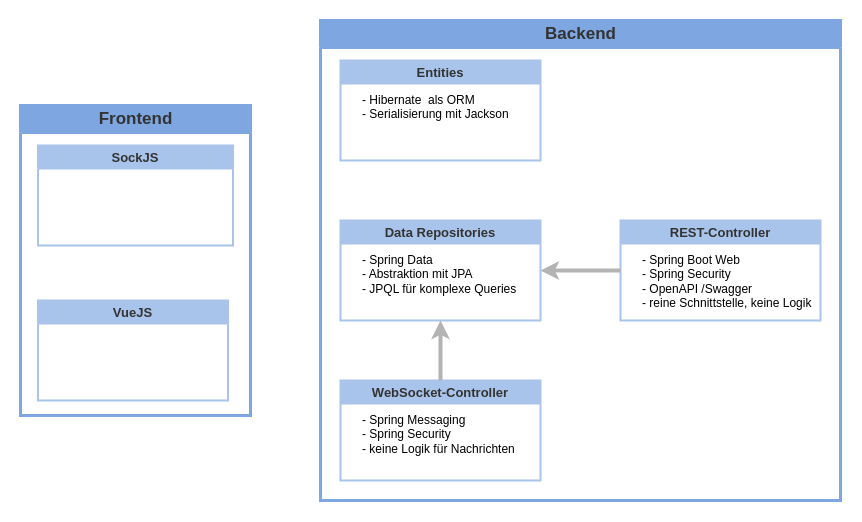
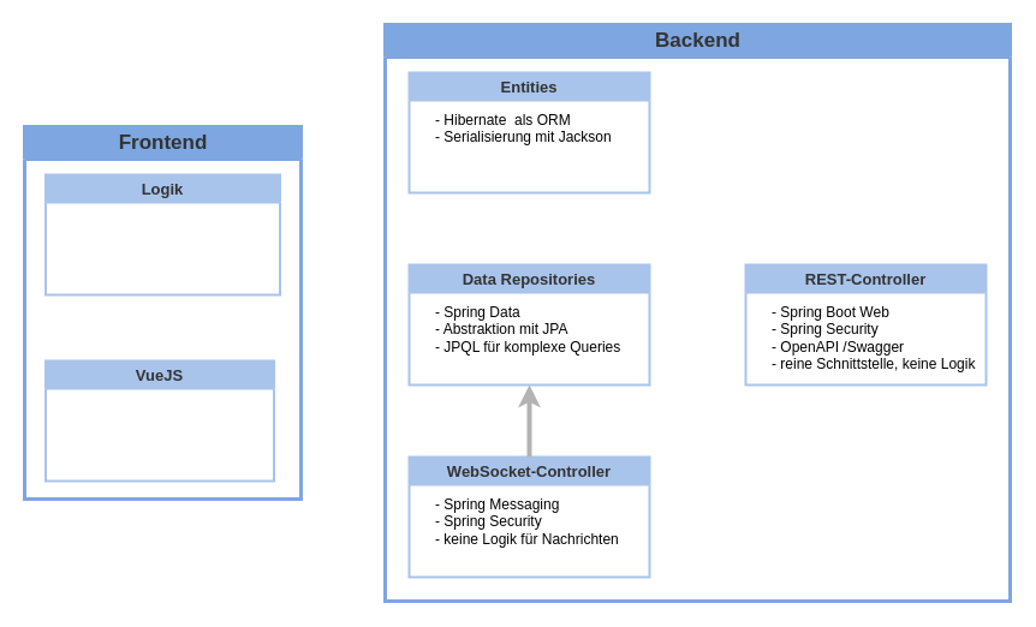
  <mxCell id="0" />
  <mxCell id="1" parent="0" />
  <mxCell id="2" value="Entities" style="swimlane;fillColor=#A9C4EB;strokeColor=#A9C4EB;strokeWidth=2;fontSize=13;fontColor=#333333;" parent="1" vertex="1"><mxGeometry x="340" y="60" width="200" height="100" as="geometry" /></mxCell>
  <mxCell id="3" value="- Hibernate&amp;nbsp; als ORM&lt;br&gt;- Serialisierung mit Jackson" style="text;html=1;resizable=0;points=[];autosize=1;align=left;verticalAlign=top;spacingTop=-4;" parent="2" vertex="1"><mxGeometry x="20" y="30" width="160" height="30" as="geometry" /></mxCell>
  <mxCell id="4" value="Data Repositories" style="swimlane;fillColor=#A9C4EB;strokeColor=#A9C4EB;strokeWidth=2;fontSize=13;fontColor=#333333;" parent="1" vertex="1"><mxGeometry x="340" y="220" width="200" height="100" as="geometry" /></mxCell>
  <mxCell id="5" value="- Spring Data&lt;br&gt;- Abstraktion mit JPA&lt;br&gt;- JPQL für komplexe Queries" style="text;html=1;resizable=0;points=[];autosize=1;align=left;verticalAlign=top;spacingTop=-4;" parent="4" vertex="1"><mxGeometry x="20" y="30" width="170" height="40" as="geometry" /></mxCell>
  <mxCell id="6" value="REST-Controller" style="swimlane;fillColor=#A9C4EB;strokeColor=#A9C4EB;strokeWidth=2;fontSize=13;fontColor=#333333;" parent="1" vertex="1"><mxGeometry x="620" y="220" width="200" height="100" as="geometry" /></mxCell>
  <mxCell id="7" value="- Spring Boot Web&lt;br&gt;- Spring Security&lt;br&gt;- OpenAPI /Swagger&lt;br&gt;- reine Schnittstelle, keine Logik" style="text;html=1;resizable=0;points=[];autosize=1;align=left;verticalAlign=top;spacingTop=-4;" parent="6" vertex="1"><mxGeometry x="20" y="30" width="180" height="60" as="geometry" /></mxCell>
  <mxCell id="8" value="WebSocket-Controller" style="swimlane;fillColor=#A9C4EB;strokeColor=#A9C4EB;strokeWidth=2;fontSize=13;fontColor=#333333;" parent="1" vertex="1"><mxGeometry x="340" y="380" width="200" height="100" as="geometry" /></mxCell>
  <mxCell id="9" value="- Spring Messaging&lt;br&gt;- Spring Security&lt;br&gt;- keine Logik für Nachrichten" style="text;html=1;resizable=0;points=[];autosize=1;align=left;verticalAlign=top;spacingTop=-4;" parent="8" vertex="1"><mxGeometry x="20" y="30" width="170" height="40" as="geometry" /></mxCell>
  <mxCell id="10" value="" style="endArrow=classic;html=1;entryX=0.5;entryY=1;entryDx=0;entryDy=0;fontColor=#4D4D4D;strokeColor=#B3B3B3;strokeWidth=4;" parent="1" target="4" edge="1"><mxGeometry width="50" height="50" relative="1" as="geometry"><mxPoint x="440" y="380" as="sourcePoint" /><mxPoint x="470" y="360" as="targetPoint" /></mxGeometry></mxCell>
- <mxCell id="11" value="" style="endArrow=classic;html=1;exitX=0;exitY=0.5;exitDx=0;exitDy=0;entryX=1;entryY=0.5;entryDx=0;entryDy=0;fontColor=#4D4D4D;strokeColor=#B3B3B3;strokeWidth=4;" parent="1" source="6" target="4" edge="1"><mxGeometry width="50" height="50" relative="1" as="geometry"><mxPoint x="630" y="410" as="sourcePoint" /><mxPoint x="680" y="360" as="targetPoint" /></mxGeometry></mxCell>
  <mxCell id="12" value="Backend" style="swimlane;html=1;startSize=27;horizontal=1;containerType=tree;strokeWidth=3;fillColor=#7EA6E0;strokeColor=#7EA6E0;fontColor=#333333;fontSize=17;" parent="1" vertex="1"><mxGeometry x="320" y="20" width="520" height="480" as="geometry" /></mxCell>
  <mxCell id="13" value="Frontend" style="swimlane;html=1;startSize=27;horizontal=1;containerType=tree;strokeWidth=3;fillColor=#7EA6E0;strokeColor=#7EA6E0;fontColor=#333333;fontSize=17;" parent="1" vertex="1"><mxGeometry x="20" y="105" width="230" height="310" as="geometry" /></mxCell>
- <mxCell id="14" value="SockJS" style="swimlane;fillColor=#A9C4EB;strokeColor=#A9C4EB;strokeWidth=2;fontSize=13;fontColor=#333333;" parent="13" vertex="1"><mxGeometry x="17.5" y="40" width="195" height="100" as="geometry" /></mxCell>
+ <mxCell id="14" value="Logik" style="swimlane;fillColor=#A9C4EB;strokeColor=#A9C4EB;strokeWidth=2;fontSize=13;fontColor=#333333;" parent="13" vertex="1"><mxGeometry x="17.5" y="40" width="195" height="100" as="geometry" /></mxCell>
  <mxCell id="15" value="VueJS" style="swimlane;fillColor=#A9C4EB;strokeColor=#A9C4EB;strokeWidth=2;fontSize=13;fontColor=#333333;" parent="13" vertex="1"><mxGeometry x="17.5" y="195" width="190" height="100" as="geometry" /></mxCell>
